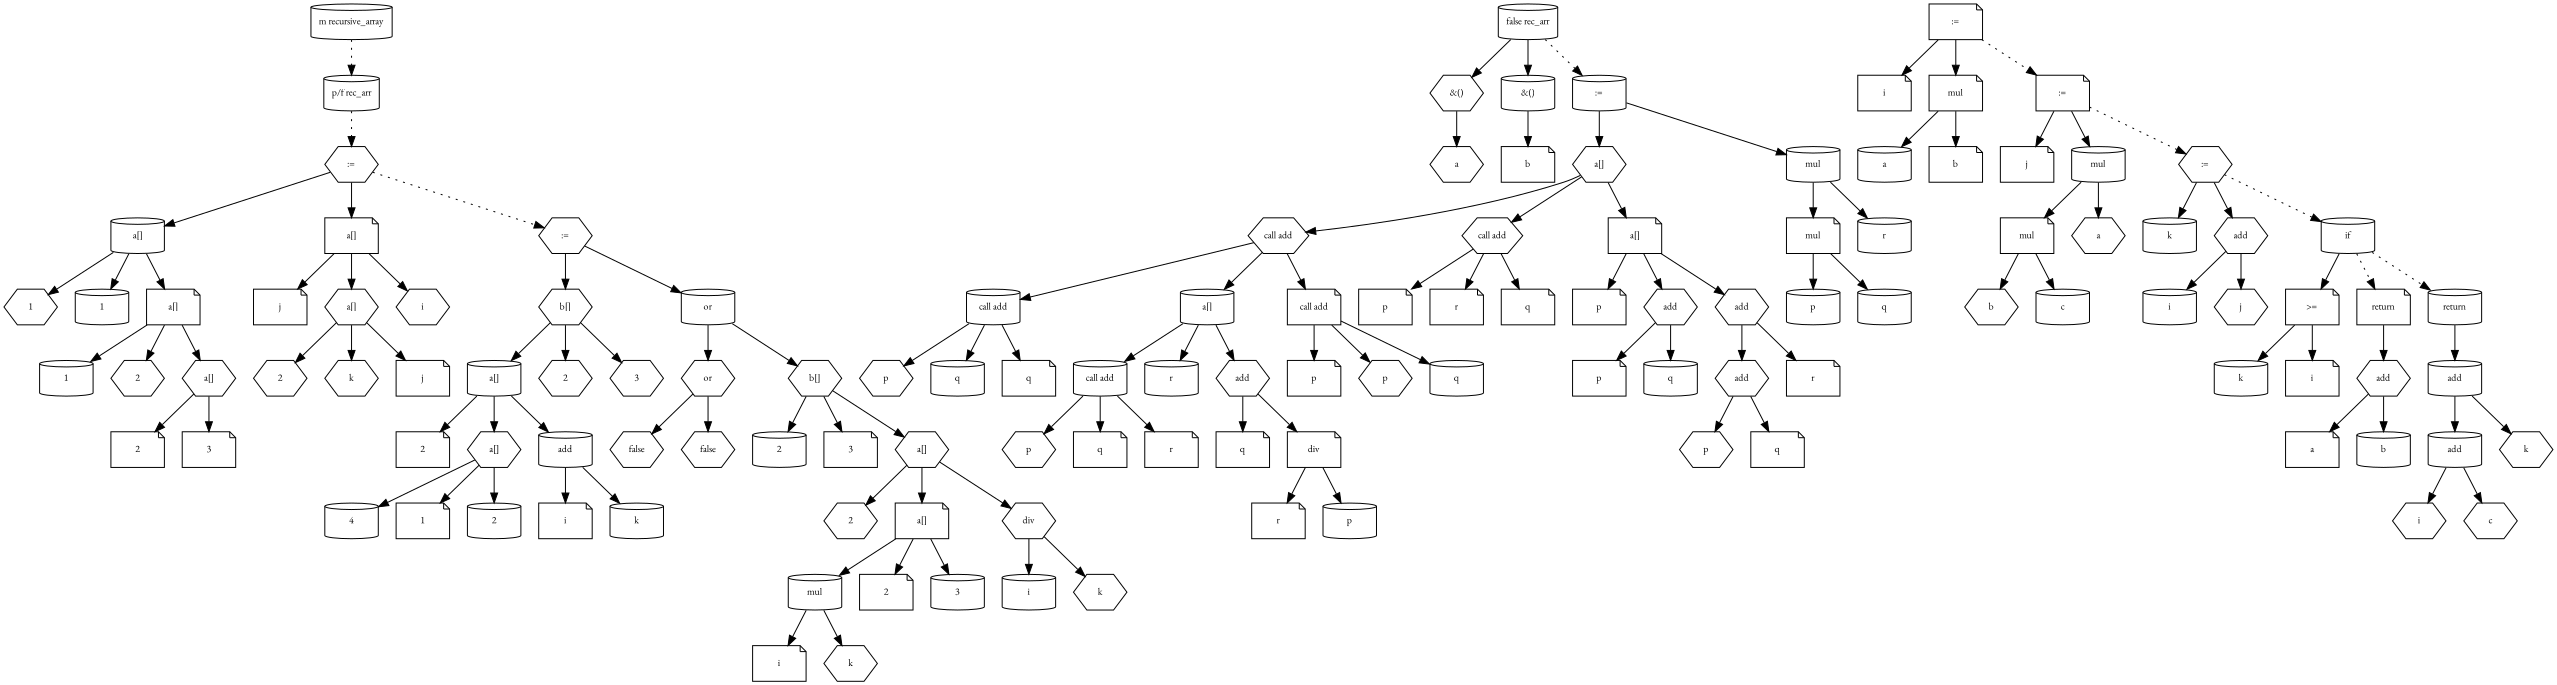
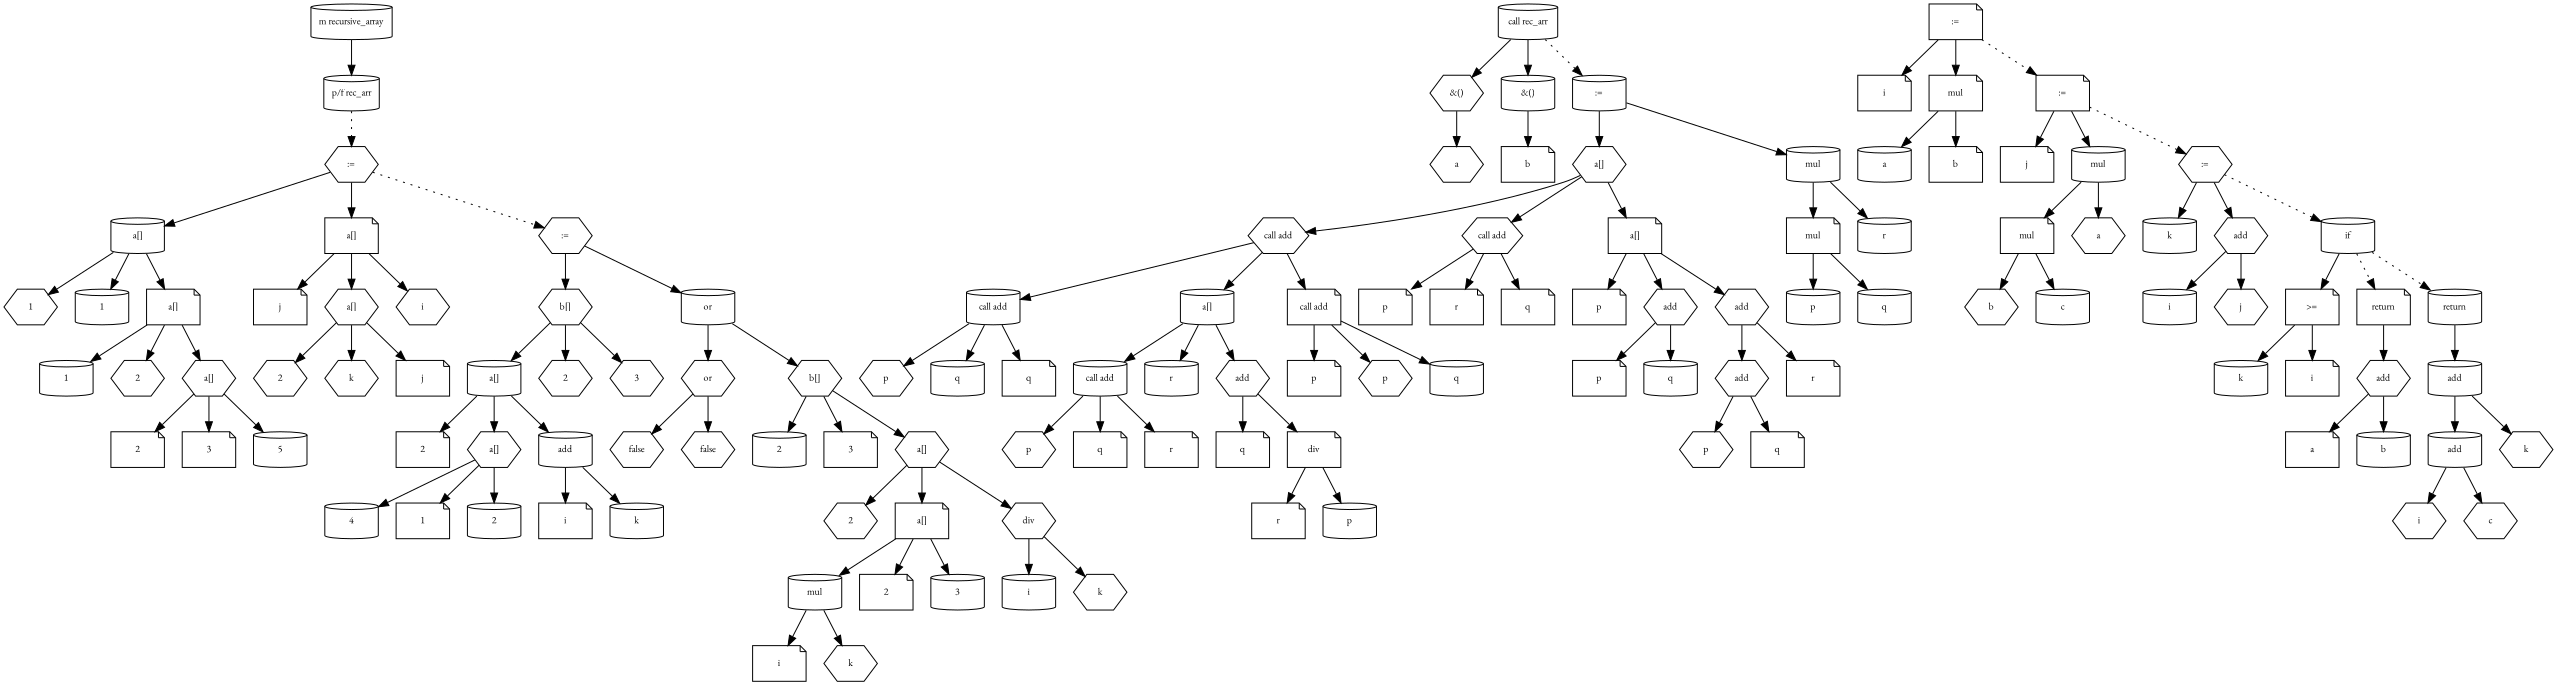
  digraph {
    fontname="EB Garamond"
    fontsize=10
    node [fontname="EB Garamond" fontsize=10 shape=hexagon]
    edge [fontname="EB Garamond" fontsize=10]
    n1 [label="m recursive_array" shape=cylinder]
    n2 [label="p/f rec_arr" shape=cylinder]
-   n3 [label="false rec_arr" shape=cylinder]
+   n3 [label="call rec_arr" shape=cylinder]
    n4 [label="&()"]
    n5 [label="&()" shape=cylinder]
    n6 [label=":=" shape=cylinder]
    n7 [label=":="]
    n8 [label=a]
    n9 [label=b shape=note]
    n10 [label="a[]"]
    n11 [label=mul shape=cylinder]
    n12 [label="call add"]
    n13 [label="call add"]
    n14 [label="a[]" shape=note]
    n15 [label=mul shape=note]
    n16 [label=r shape=cylinder]
    n17 [label="call add" shape=cylinder]
    n18 [label="a[]" shape=cylinder]
    n19 [label="call add" shape=note]
    n20 [label=p shape=note]
    n21 [label=r shape=note]
    n22 [label=q shape=note]
    n23 [label=p shape=note]
    n24 [label=add]
    n25 [label=add]
    n26 [label=p]
    n27 [label=q shape=cylinder]
    n28 [label=q shape=note]
    n29 [label="call add" shape=cylinder]
    n30 [label=r shape=cylinder]
    n31 [label=add]
    n32 [label=p shape=note]
    n33 [label=p]
    n34 [label=q shape=cylinder]
    n35 [label=p]
    n36 [label=q shape=note]
    n37 [label=r shape=note]
    n38 [label=q shape=note]
    n39 [label=div shape=note]
    n40 [label=r shape=note]
    n41 [label=p shape=cylinder]
    n42 [label=p shape=note]
    n43 [label=q shape=cylinder]
    n44 [label=add]
    n45 [label=r shape=note]
    n46 [label=p]
    n47 [label=q shape=note]
    n48 [label=p shape=cylinder]
    n49 [label=q shape=cylinder]
    n50 [label="a[]" shape=cylinder]
    n51 [label="a[]" shape=note]
    n52 [label=":="]
    n53 [label=1]
    n54 [label=1 shape=cylinder]
    n55 [label="a[]" shape=note]
    n56 [label=j shape=note]
    n57 [label="a[]"]
    n58 [label=i]
    n59 [label="b[]"]
    n60 [label=or shape=cylinder]
    n61 [label=1 shape=cylinder]
    n62 [label=2]
    n63 [label="a[]"]
    n64 [label=2 shape=note]
    n65 [label=3 shape=note]
+   n66 [label=5 shape=cylinder]
    n67 [label=2]
    n68 [label=k]
    n69 [label=j shape=note]
    n70 [label="a[]" shape=cylinder]
    n71 [label=2]
    n72 [label=3]
    n73 [label=or]
    n74 [label="b[]"]
    n75 [label=2 shape=note]
    n76 [label="a[]"]
    n77 [label=add shape=cylinder]
    n78 [label=4 shape=cylinder]
    n79 [label=1 shape=note]
    n80 [label=2 shape=cylinder]
    n81 [label=i shape=note]
    n82 [label=k shape=cylinder]
    n83 [label=false]
    n84 [label=false]
    n85 [label=2 shape=cylinder]
    n86 [label=3 shape=note]
    n87 [label="a[]"]
    n88 [label=2]
    n89 [label="a[]" shape=note]
    n90 [label=div]
    n91 [label=mul shape=cylinder]
    n92 [label=2 shape=note]
    n93 [label=3 shape=cylinder]
    n94 [label=i shape=cylinder]
    n95 [label=k]
    n96 [label=i shape=note]
    n97 [label=k]
    n98 [label=":=" shape=note]
    n99 [label=i shape=note]
    n100 [label=mul shape=note]
    n101 [label=":=" shape=note]
    n102 [label=a shape=cylinder]
    n103 [label=b shape=note]
    n104 [label=j shape=note]
    n105 [label=mul shape=cylinder]
    n106 [label=":="]
    n107 [label=mul shape=note]
    n108 [label=a]
    n109 [label=k shape=cylinder]
    n110 [label=add]
    n111 [label=if shape=cylinder]
    n112 [label=b]
    n113 [label=c shape=cylinder]
    n114 [label=i shape=cylinder]
    n115 [label=j]
    n116 [label=">=" shape=note]
    n117 [label=return shape=note]
    n118 [label=return shape=cylinder]
    n119 [label=k shape=cylinder]
    n120 [label=i shape=note]
    n121 [label=add]
    n122 [label=add shape=cylinder]
    n123 [label=a shape=note]
    n124 [label=b shape=cylinder]
    n125 [label=add shape=cylinder]
    n126 [label=k]
    n127 [label=i]
    n128 [label=c]
-   n1 -> n2 [style=dotted]
+   n1 -> n2
    n2 -> n7 [style=dotted]
    n3 -> n4
    n3 -> n5
    n3 -> n6 [style=dotted]
    n4 -> n8
    n5 -> n9
    n6 -> n10
    n6 -> n11
    n7 -> n50
    n7 -> n51
    n7 -> n52 [style=dotted]
    n10 -> n12
    n10 -> n13
    n10 -> n14
    n11 -> n15
    n11 -> n16
    n12 -> n17
    n12 -> n18
    n12 -> n19
    n13 -> n20
    n13 -> n21
    n13 -> n22
    n14 -> n23
    n14 -> n24
    n14 -> n25
    n15 -> n48
    n15 -> n49
    n17 -> n26
    n17 -> n27
    n17 -> n28
    n18 -> n29
    n18 -> n30
    n18 -> n31
    n19 -> n32
    n19 -> n33
    n19 -> n34
    n24 -> n42
    n24 -> n43
    n25 -> n44
    n25 -> n45
    n29 -> n35
    n29 -> n36
    n29 -> n37
    n31 -> n38
    n31 -> n39
    n39 -> n40
    n39 -> n41
    n44 -> n46
    n44 -> n47
    n50 -> n53
    n50 -> n54
    n50 -> n55
    n51 -> n56
    n51 -> n57
    n51 -> n58
    n52 -> n59
    n52 -> n60
    n55 -> n61
    n55 -> n62
    n55 -> n63
    n57 -> n67
    n57 -> n68
    n57 -> n69
    n59 -> n70
    n59 -> n71
    n59 -> n72
    n60 -> n73
    n60 -> n74
    n63 -> n64
    n63 -> n65
+   n63 -> n66
    n70 -> n75
    n70 -> n76
    n70 -> n77
    n73 -> n83
    n73 -> n84
    n74 -> n85
    n74 -> n86
    n74 -> n87
    n76 -> n78
    n76 -> n79
    n76 -> n80
    n77 -> n81
    n77 -> n82
    n87 -> n88
    n87 -> n89
    n87 -> n90
    n89 -> n91
    n89 -> n92
    n89 -> n93
    n90 -> n94
    n90 -> n95
    n91 -> n96
    n91 -> n97
    n98 -> n99
    n98 -> n100
    n98 -> n101 [style=dotted]
    n100 -> n102
    n100 -> n103
    n101 -> n104
    n101 -> n105
    n101 -> n106 [style=dotted]
    n105 -> n107
    n105 -> n108
    n106 -> n109
    n106 -> n110
    n106 -> n111 [style=dotted]
    n107 -> n112
    n107 -> n113
    n110 -> n114
    n110 -> n115
    n111 -> n116
    n111 -> n117 [style=dotted]
    n111 -> n118 [style=dotted]
    n116 -> n119
    n116 -> n120
    n117 -> n121
    n118 -> n122
    n121 -> n123
    n121 -> n124
    n122 -> n125
    n122 -> n126
    n125 -> n127
    n125 -> n128
  }
